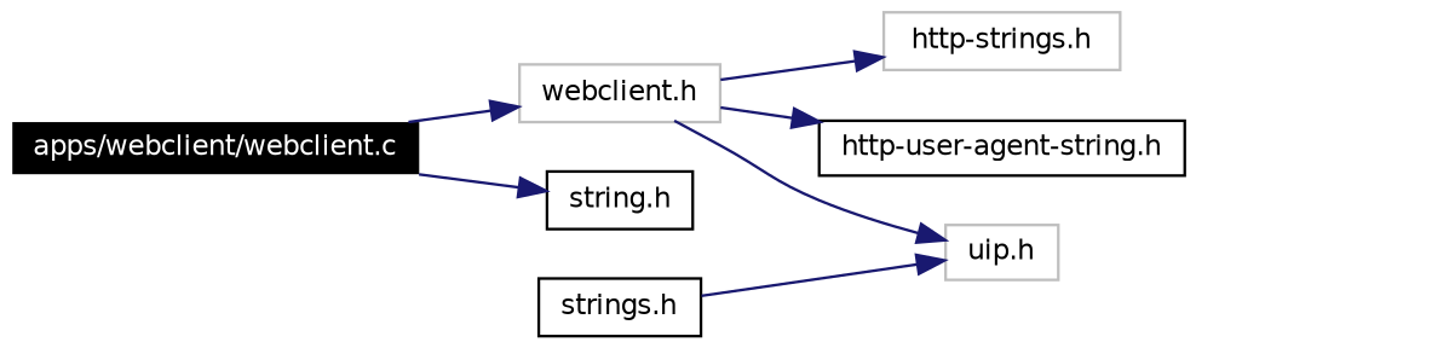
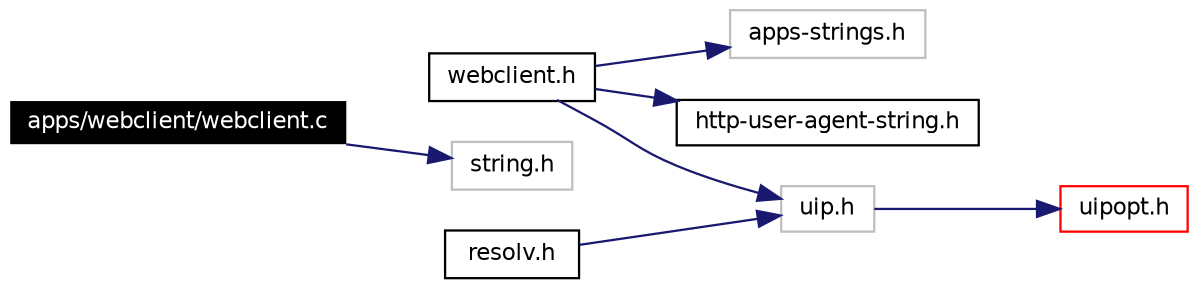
  digraph {
    rankdir=LR
    node [color=black fillcolor=white fontname=Helvetica fontsize=10 shape=record style=filled]
    edge [color=midnightblue fontname=Helvetica fontsize=10 labelfontname=Helvetica labelfontsize=10 style=solid]
    n1 [color=white fillcolor=black fontcolor=white height=0.2 label="apps/webclient/webclient.c" width=0.4]
-   n2 [color=grey75 height=0.2 label="webclient.h" width=0.4]
-   n3 [height=0.2 label="string.h" width=0.4]
+   n2 [height=0.2 label="webclient.h" width=0.4]
+   n3 [color=grey75 height=0.2 label="string.h" width=0.4]
    n4 [color=grey75 height=0.2 label="uip.h" width=0.4]
-   n6 [color=grey75 height=0.2 label="http-strings.h" width=0.4]
+   n5 [color=red height=0.2 label="uipopt.h" width=0.4]
+   n6 [color=grey75 height=0.2 label="apps-strings.h" width=0.4]
    n7 [height=0.2 label="http-user-agent-string.h" width=0.4]
-   n8 [height=0.2 label="strings.h" width=0.4]
-   n1 -> n2
+   n8 [height=0.2 label="resolv.h" width=0.4]
    n1 -> n3
    n2 -> n4
    n2 -> n6
    n2 -> n7
+   n4 -> n5
    n8 -> n4
  }
